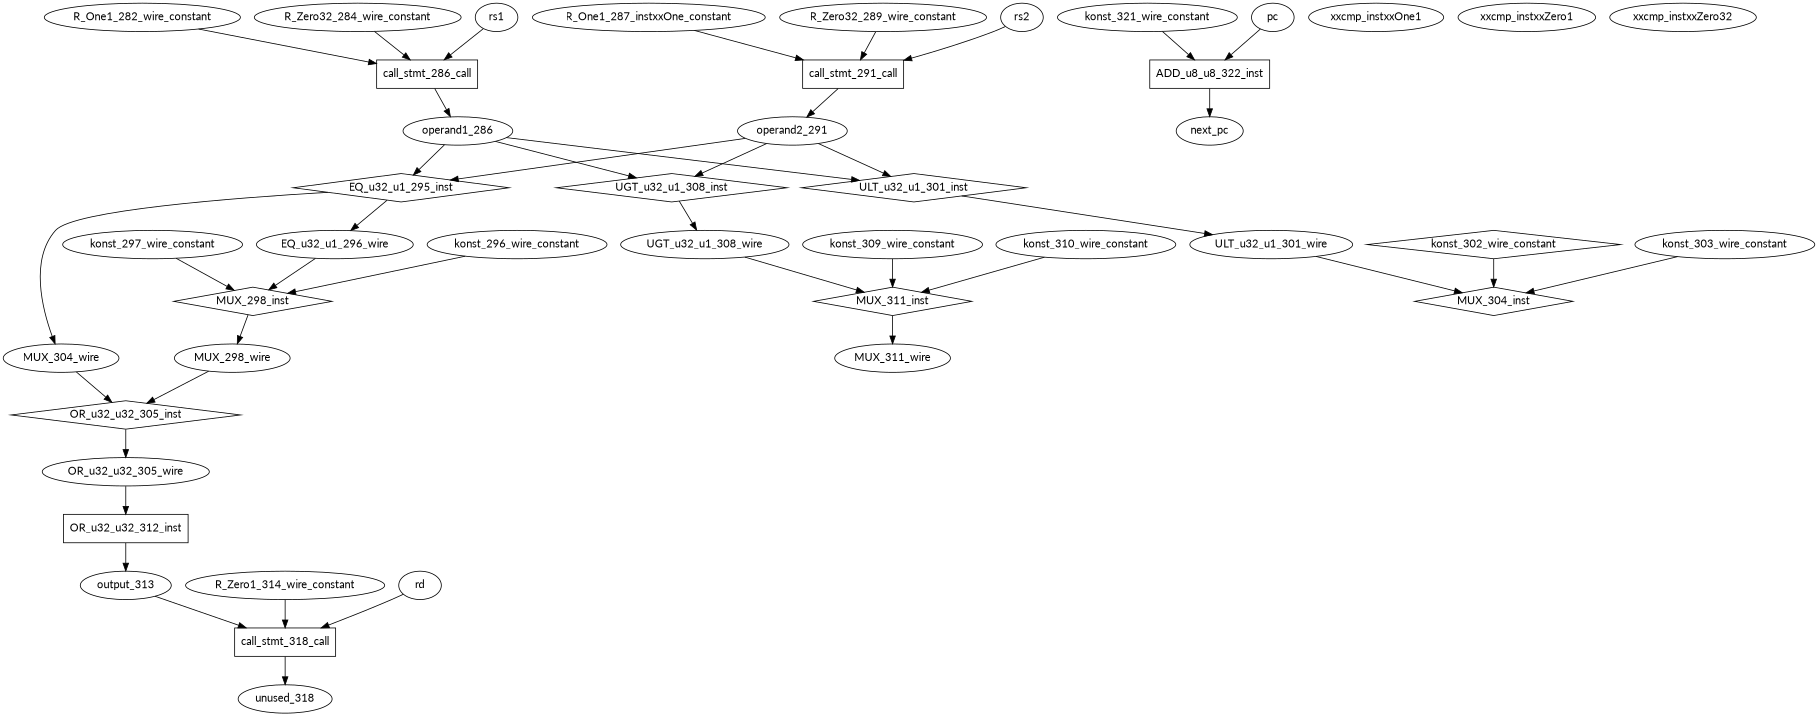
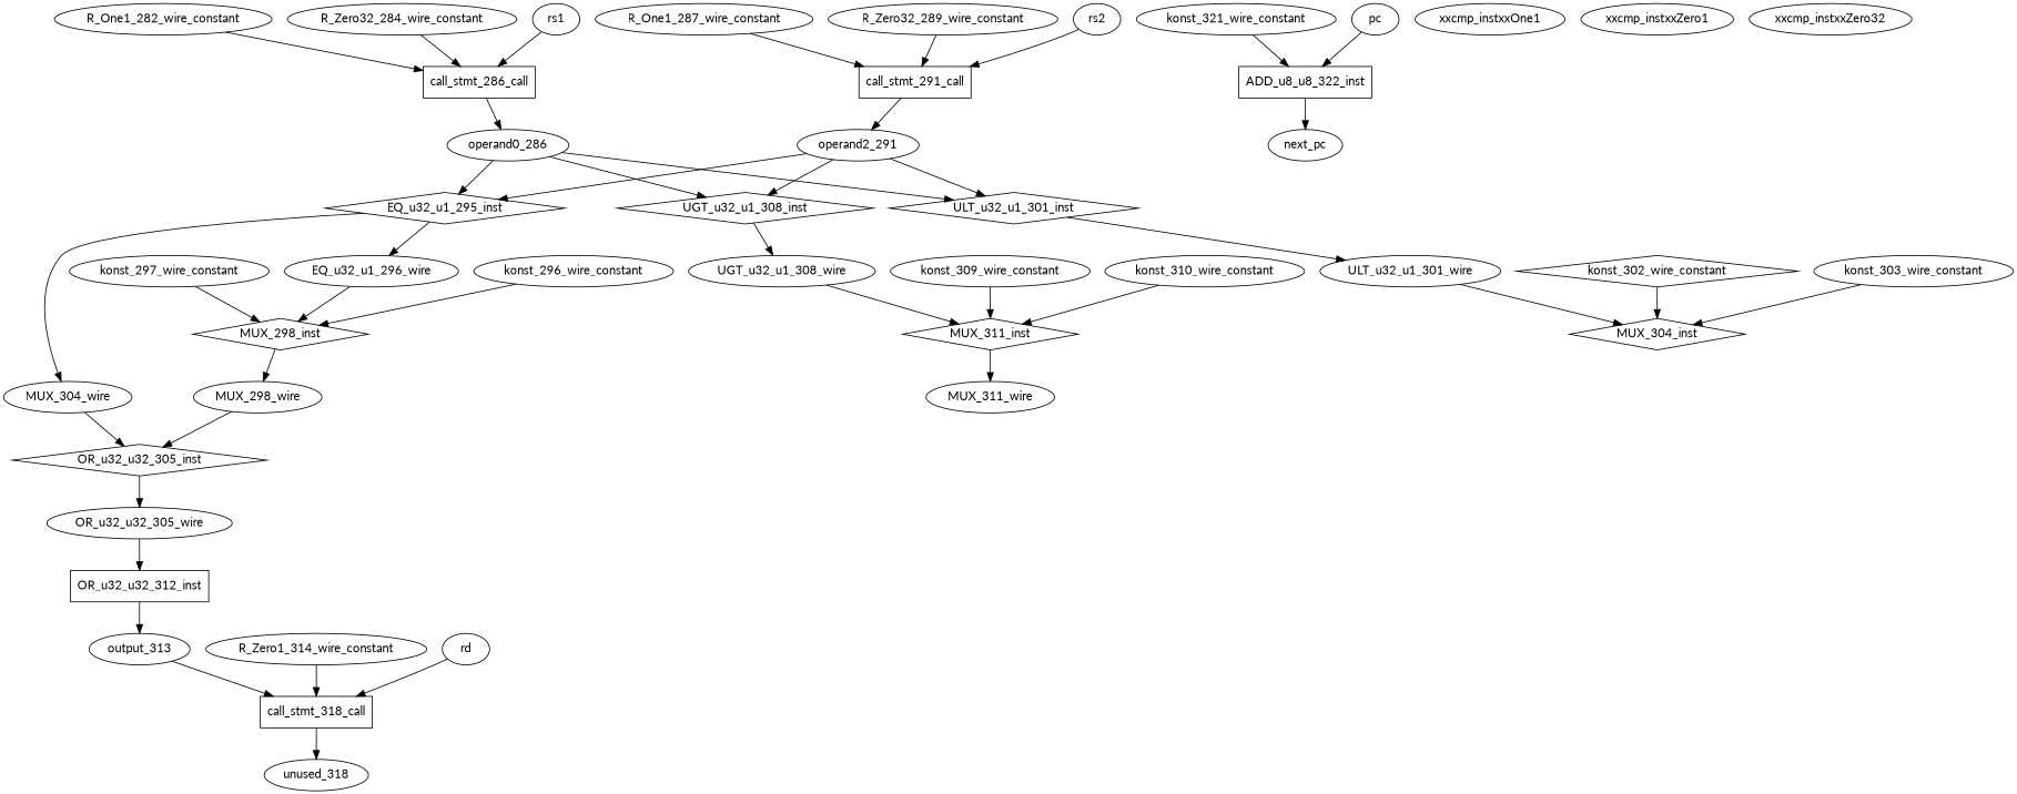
  digraph {
    fontname=Lato
    node [fontname=Lato shape=ellipse]
    edge [fontname=Lato]
    n1 [label=EQ_u32_u1_296_wire]
    MUX_298_inst [shape=diamond]
    MUX_298_wire
    OR_u32_u32_305_inst [shape=diamond]
    OR_u32_u32_305_wire
    MUX_304_wire
    OR_u32_u32_312_inst [shape=rectangle]
    output_313
    call_stmt_286_call [shape=rectangle]
    R_One1_282_wire_constant
-   operand1_286
+   operand1_286 [label=operand0_286]
    call_stmt_291_call [shape=rectangle]
-   R_One1_287_wire_constant [label=R_One1_287_instxxOne_constant]
+   R_One1_287_wire_constant
    operand2_291
    call_stmt_318_call [shape=rectangle]
    R_Zero1_314_wire_constant
    unused_318
    R_Zero32_284_wire_constant
    R_Zero32_289_wire_constant
    MUX_311_inst [shape=diamond]
    UGT_u32_u1_308_wire
    MUX_311_wire
    MUX_304_inst [shape=diamond]
    ULT_u32_u1_301_wire
    konst_296_wire_constant
    konst_297_wire_constant
    konst_302_wire_constant [shape=diamond]
    konst_303_wire_constant
    konst_309_wire_constant
    konst_310_wire_constant
    ADD_u8_u8_322_inst [shape=rectangle]
    konst_321_wire_constant
    next_pc [shape=""]
    EQ_u32_u1_295_inst [shape=diamond]
    UGT_u32_u1_308_inst [shape=diamond]
    ULT_u32_u1_301_inst [shape=diamond]
    xxcmp_instxxOne1
    xxcmp_instxxZero1
    xxcmp_instxxZero32
    pc [shape=""]
    rs1 [shape=""]
    rs2 [shape=""]
    rd [shape=""]
    n1 -> MUX_298_inst
    MUX_298_inst -> MUX_298_wire
    MUX_298_wire -> OR_u32_u32_305_inst
    OR_u32_u32_305_inst -> OR_u32_u32_305_wire
    OR_u32_u32_305_wire -> OR_u32_u32_312_inst
    MUX_304_wire -> OR_u32_u32_305_inst
    OR_u32_u32_312_inst -> output_313
    output_313 -> call_stmt_318_call
    call_stmt_286_call -> operand1_286
    R_One1_282_wire_constant -> call_stmt_286_call
    operand1_286 -> EQ_u32_u1_295_inst
    operand1_286 -> UGT_u32_u1_308_inst
    operand1_286 -> ULT_u32_u1_301_inst
    call_stmt_291_call -> operand2_291
    R_One1_287_wire_constant -> call_stmt_291_call
    operand2_291 -> EQ_u32_u1_295_inst
    operand2_291 -> UGT_u32_u1_308_inst
    operand2_291 -> ULT_u32_u1_301_inst
    call_stmt_318_call -> unused_318
    R_Zero1_314_wire_constant -> call_stmt_318_call
    R_Zero32_284_wire_constant -> call_stmt_286_call
    R_Zero32_289_wire_constant -> call_stmt_291_call
    MUX_311_inst -> MUX_311_wire
    UGT_u32_u1_308_wire -> MUX_311_inst
    ULT_u32_u1_301_wire -> MUX_304_inst
    konst_296_wire_constant -> MUX_298_inst
    konst_297_wire_constant -> MUX_298_inst
    konst_302_wire_constant -> MUX_304_inst
    konst_303_wire_constant -> MUX_304_inst
    konst_309_wire_constant -> MUX_311_inst
    konst_310_wire_constant -> MUX_311_inst
    ADD_u8_u8_322_inst -> next_pc
    konst_321_wire_constant -> ADD_u8_u8_322_inst
    EQ_u32_u1_295_inst -> n1
    EQ_u32_u1_295_inst -> MUX_304_wire
    UGT_u32_u1_308_inst -> UGT_u32_u1_308_wire
    ULT_u32_u1_301_inst -> ULT_u32_u1_301_wire
    pc -> ADD_u8_u8_322_inst
    rs1 -> call_stmt_286_call
    rs2 -> call_stmt_291_call
    rd -> call_stmt_318_call
  }
